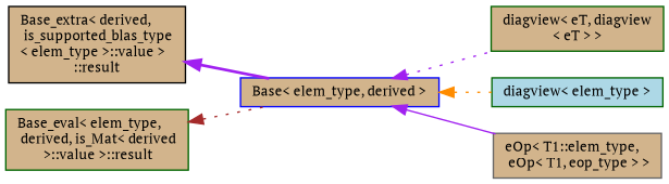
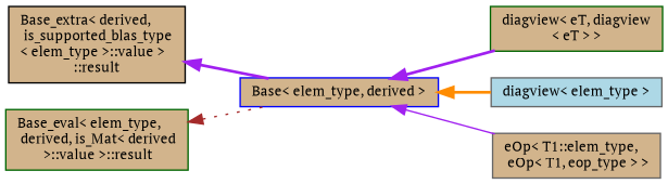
  digraph {
    fontname="PT Serif"
    rankdir=LR
    node [color=darkgreen fillcolor=tan fontname="PT Serif" fontsize=10 shape=record style=filled]
    edge [color=purple dir=back fontname="PT Serif" fontsize=10 labelfontname=Helvetica labelfontsize=10 style=bold]
    n1 [color=blue fontcolor=black height=0.2 label="Base\< elem_type, derived \>" width=0.4]
    n2 [height=0.2 label="diagview\< eT, diagview\l\< eT \> \>" width=0.4]
-   n3 [fillcolor=lightblue height=0.2 label="diagview\< elem_type \>" width=0.4]
+   n3 [color=gray40 fillcolor=lightblue height=0.2 label="diagview\< elem_type \>" width=0.4]
    n4 [color=gray40 height=0.2 label="eOp\< T1::elem_type,\l eOp\< T1, eop_type \> \>" width=0.4]
    n5 [color=black height=0.2 label="Base_extra\< derived,\l is_supported_blas_type\l\< elem_type \>::value \>\l::result" width=0.4]
    n6 [height=0.2 label="Base_eval\< elem_type,\l derived, is_Mat\< derived\l \>::value \>::result" width=0.4]
-   n1 -> n2 [style=dotted]
-   n1 -> n3 [color=darkorange style=dotted]
+   n1 -> n2
+   n1 -> n3 [color=darkorange]
    n1 -> n4 [style=solid]
    n5 -> n1
    n6 -> n1 [color=brown style=dotted]
  }
